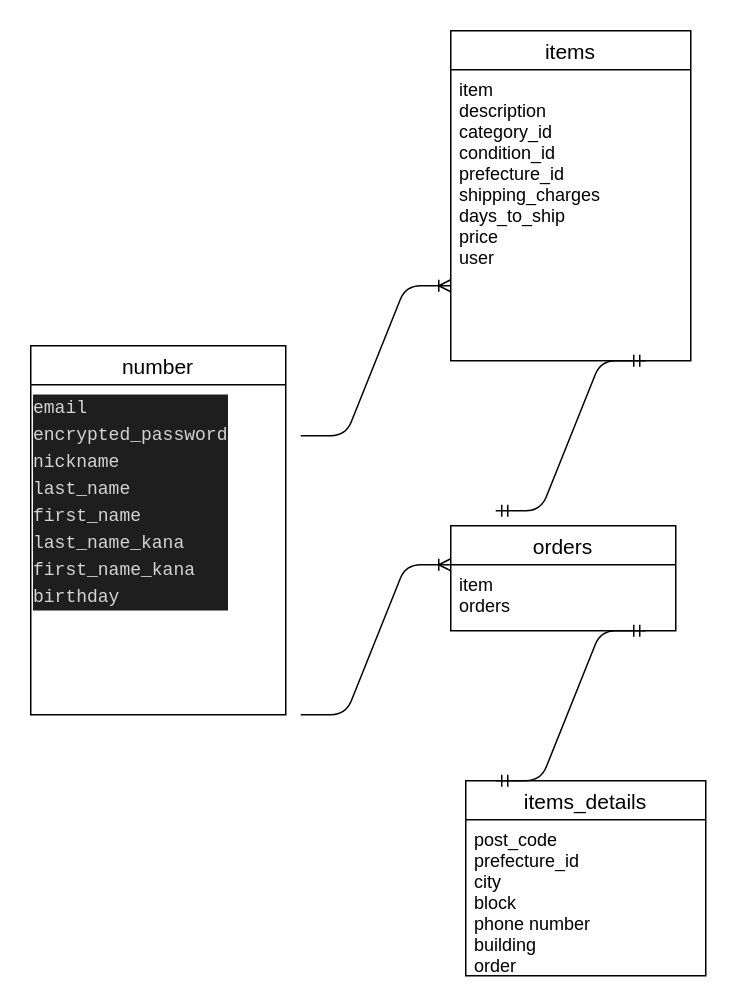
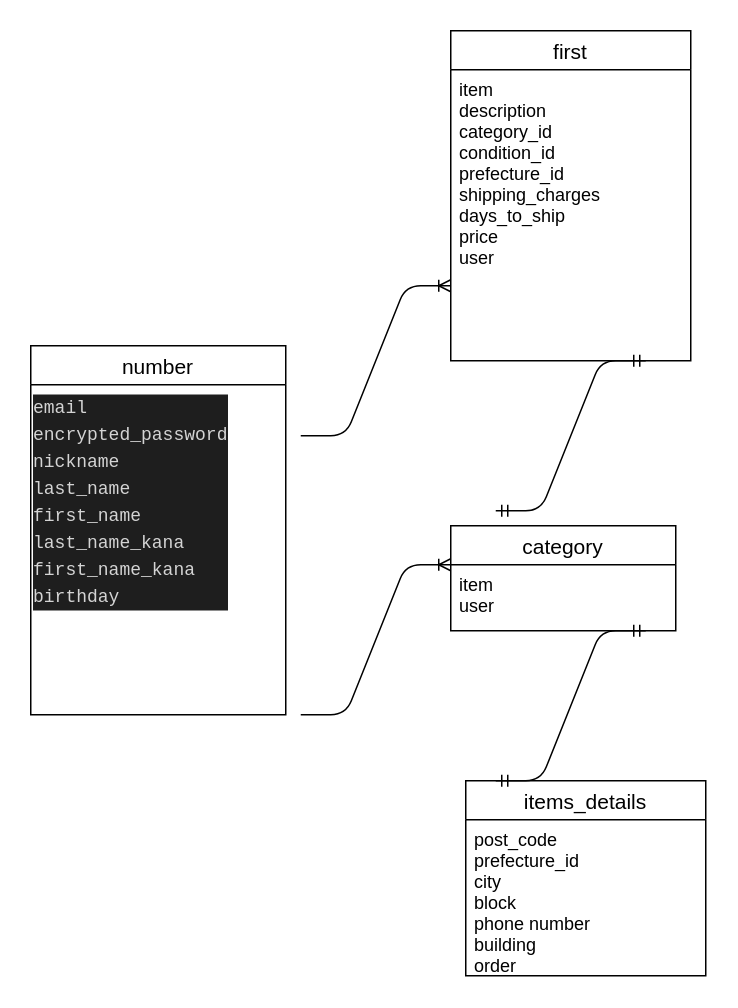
  <mxCell id="0" />
  <mxCell id="1" parent="0" />
  <mxCell id="2" value="number" style="swimlane;fontStyle=0;childLayout=stackLayout;horizontal=1;startSize=26;horizontalStack=0;resizeParent=1;resizeParentMax=0;resizeLast=0;collapsible=1;marginBottom=0;align=center;fontSize=14;" parent="1" vertex="1"><mxGeometry x="20" y="230" width="170" height="246" as="geometry" /></mxCell>
  <mxCell id="3" value="&lt;div style=&quot;color: rgb(212 , 212 , 212) ; background-color: rgb(30 , 30 , 30) ; font-family: &amp;#34;menlo&amp;#34; , &amp;#34;monaco&amp;#34; , &amp;#34;courier new&amp;#34; , monospace ; font-weight: normal ; font-size: 12px ; line-height: 18px&quot;&gt;&lt;div&gt;&lt;span style=&quot;color: #d4d4d4&quot;&gt; email &lt;/span&gt;&lt;/div&gt;&lt;div&gt;&lt;div style=&quot;font-family: &amp;#34;menlo&amp;#34; , &amp;#34;monaco&amp;#34; , &amp;#34;courier new&amp;#34; , monospace ; line-height: 18px&quot;&gt; encrypted_password&lt;/div&gt;&lt;/div&gt;&lt;div style=&quot;font-family: &amp;#34;menlo&amp;#34; , &amp;#34;monaco&amp;#34; , &amp;#34;courier new&amp;#34; , monospace ; line-height: 18px&quot;&gt;&lt;div style=&quot;line-height: 18px&quot;&gt; nickname&lt;/div&gt;&lt;div style=&quot;line-height: 18px&quot;&gt;&lt;div style=&quot;line-height: 18px&quot;&gt;last_name&lt;/div&gt;&lt;div style=&quot;line-height: 18px&quot;&gt;&lt;div style=&quot;line-height: 18px&quot;&gt;first_name &lt;/div&gt;&lt;div style=&quot;line-height: 18px&quot;&gt;&lt;div style=&quot;line-height: 18px&quot;&gt;last_name_kana &lt;/div&gt;&lt;div style=&quot;line-height: 18px&quot;&gt;&lt;div style=&quot;line-height: 18px&quot;&gt;first_name_kana&lt;/div&gt;&lt;div style=&quot;line-height: 18px&quot;&gt;&lt;div style=&quot;line-height: 18px&quot;&gt;birthday&lt;/div&gt;&lt;/div&gt;&lt;/div&gt;&lt;/div&gt;&lt;/div&gt;&lt;/div&gt;&lt;/div&gt;&lt;/div&gt;" style="text;whiteSpace=wrap;html=1;" parent="2" vertex="1"><mxGeometry y="26" width="170" height="220" as="geometry" /></mxCell>
- <mxCell id="4" value="orders" style="swimlane;fontStyle=0;childLayout=stackLayout;horizontal=1;startSize=26;horizontalStack=0;resizeParent=1;resizeParentMax=0;resizeLast=0;collapsible=1;marginBottom=0;align=center;fontSize=14;" parent="1" vertex="1"><mxGeometry x="300" y="350" width="150" height="70" as="geometry" /></mxCell>
- <mxCell id="5" value="item &#10; orders" style="text;strokeColor=none;fillColor=none;spacingLeft=4;spacingRight=4;overflow=hidden;rotatable=0;points=[[0,0.5],[1,0.5]];portConstraint=eastwest;fontSize=12;" parent="4" vertex="1"><mxGeometry y="26" width="150" height="44" as="geometry" /></mxCell>
+ <mxCell id="4" value="category" style="swimlane;fontStyle=0;childLayout=stackLayout;horizontal=1;startSize=26;horizontalStack=0;resizeParent=1;resizeParentMax=0;resizeLast=0;collapsible=1;marginBottom=0;align=center;fontSize=14;" parent="1" vertex="1"><mxGeometry x="300" y="350" width="150" height="70" as="geometry" /></mxCell>
+ <mxCell id="5" value="item &#10; user" style="text;strokeColor=none;fillColor=none;spacingLeft=4;spacingRight=4;overflow=hidden;rotatable=0;points=[[0,0.5],[1,0.5]];portConstraint=eastwest;fontSize=12;" parent="4" vertex="1"><mxGeometry y="26" width="150" height="44" as="geometry" /></mxCell>
  <mxCell id="6" value=" items_details" style="swimlane;fontStyle=0;childLayout=stackLayout;horizontal=1;startSize=26;horizontalStack=0;resizeParent=1;resizeParentMax=0;resizeLast=0;collapsible=1;marginBottom=0;align=center;fontSize=14;" parent="1" vertex="1"><mxGeometry x="310" y="520" width="160" height="130" as="geometry" /></mxCell>
  <mxCell id="7" value=" post_code&#10;prefecture_id&#10;city&#10;block&#10;phone number&#10;building &#10;order&#10;" style="text;strokeColor=none;fillColor=none;spacingLeft=4;spacingRight=4;overflow=hidden;rotatable=0;points=[[0,0.5],[1,0.5]];portConstraint=eastwest;fontSize=12;" parent="6" vertex="1"><mxGeometry y="26" width="160" height="104" as="geometry" /></mxCell>
- <mxCell id="8" value="items" style="swimlane;fontStyle=0;childLayout=stackLayout;horizontal=1;startSize=26;horizontalStack=0;resizeParent=1;resizeParentMax=0;resizeLast=0;collapsible=1;marginBottom=0;align=center;fontSize=14;" parent="1" vertex="1"><mxGeometry x="300" y="20" width="160" height="220" as="geometry" /></mxCell>
+ <mxCell id="8" value="first" style="swimlane;fontStyle=0;childLayout=stackLayout;horizontal=1;startSize=26;horizontalStack=0;resizeParent=1;resizeParentMax=0;resizeLast=0;collapsible=1;marginBottom=0;align=center;fontSize=14;" parent="1" vertex="1"><mxGeometry x="300" y="20" width="160" height="220" as="geometry" /></mxCell>
  <mxCell id="9" value=" item &#10; description&#10; category_id &#10;condition_id&#10; prefecture_id &#10;shipping_charges&#10;days_to_ship &#10;price&#10;user " style="text;strokeColor=none;fillColor=none;spacingLeft=4;spacingRight=4;overflow=hidden;rotatable=0;points=[[0,0.5],[1,0.5]];portConstraint=eastwest;fontSize=12;" parent="8" vertex="1"><mxGeometry y="26" width="160" height="194" as="geometry" /></mxCell>
  <mxCell id="10" value="" style="edgeStyle=entityRelationEdgeStyle;fontSize=12;html=1;endArrow=ERoneToMany;" parent="1" edge="1"><mxGeometry width="100" height="100" relative="1" as="geometry"><mxPoint x="200" y="290" as="sourcePoint" /><mxPoint x="300" y="190" as="targetPoint" /></mxGeometry></mxCell>
  <mxCell id="11" value="" style="edgeStyle=entityRelationEdgeStyle;fontSize=12;html=1;endArrow=ERoneToMany;" parent="1" edge="1"><mxGeometry width="100" height="100" relative="1" as="geometry"><mxPoint x="200" y="476" as="sourcePoint" /><mxPoint x="300" y="376" as="targetPoint" /></mxGeometry></mxCell>
  <mxCell id="12" value="" style="edgeStyle=entityRelationEdgeStyle;fontSize=12;html=1;endArrow=ERmandOne;startArrow=ERmandOne;" parent="1" edge="1"><mxGeometry width="100" height="100" relative="1" as="geometry"><mxPoint x="330" y="340" as="sourcePoint" /><mxPoint x="430" y="240" as="targetPoint" /></mxGeometry></mxCell>
  <mxCell id="13" value="" style="edgeStyle=entityRelationEdgeStyle;fontSize=12;html=1;endArrow=ERmandOne;startArrow=ERmandOne;" parent="1" edge="1"><mxGeometry width="100" height="100" relative="1" as="geometry"><mxPoint x="330" y="520" as="sourcePoint" /><mxPoint x="430" y="420" as="targetPoint" /></mxGeometry></mxCell>
